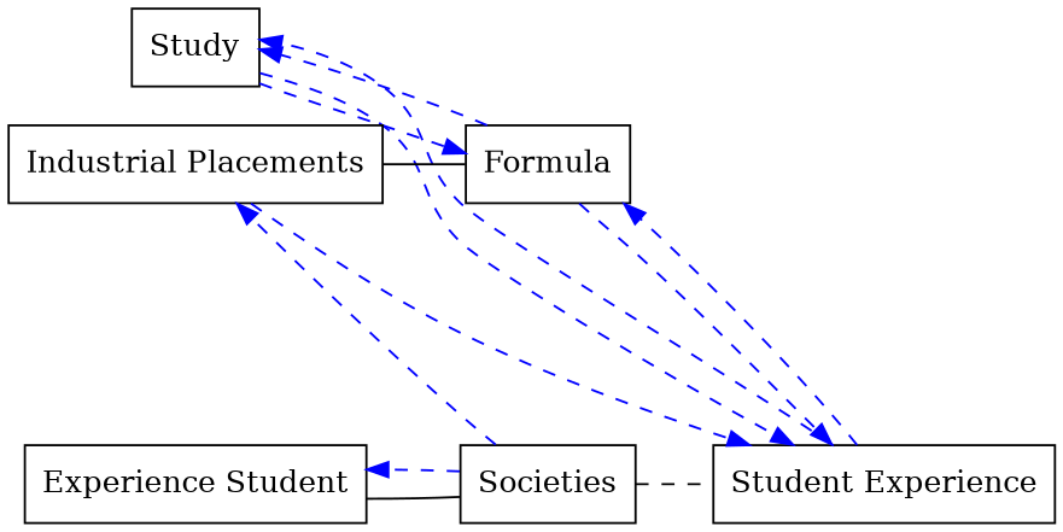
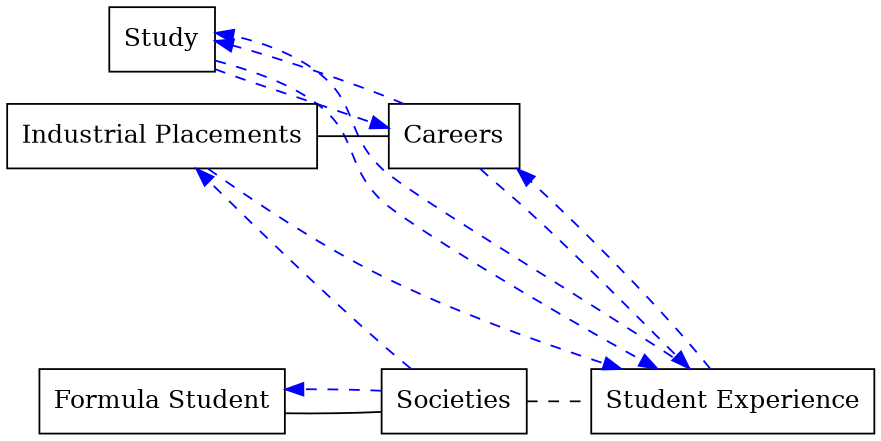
  digraph {
    rankdir=LR
    node [shape=box]
    edge [color=blue constraint=false style=dashed]
    n1 [label=Study]
-   n2 [label=Formula]
+   n2 [label=Careers]
    n3 [label="Student Experience"]
    n4 [label="Industrial Placements"]
    n5 [label=Societies]
-   n6 [label="Experience Student"]
+   n6 [label="Formula Student"]
    n1 -> n2
    n1 -> n3
    n2 -> n1
    n2 -> n3
    n3 -> n1
    n3 -> n2
    n4 -> n2 [arrowhead=none color=black constraint="" style=""]
    n4 -> n3
    n5 -> n3 [arrowhead=none color=black constraint=""]
    n5 -> n4
    n5 -> n6
    n6 -> n5 [arrowhead=none color=black constraint="" style=""]
  }
